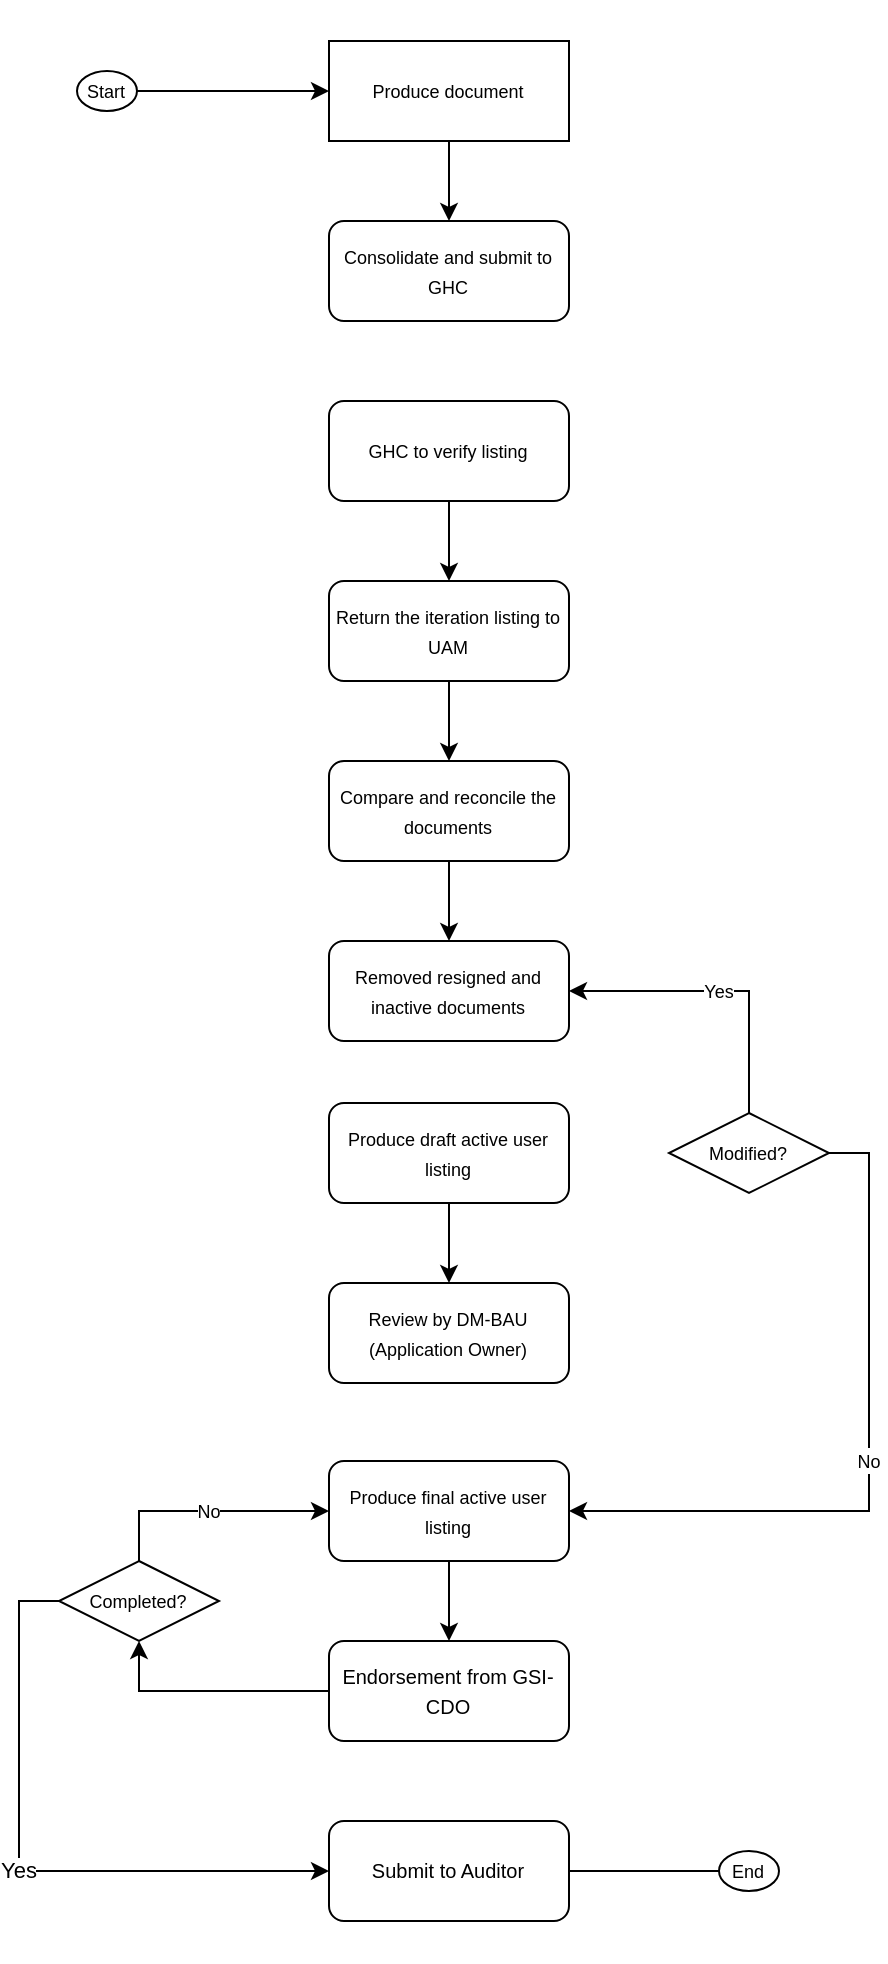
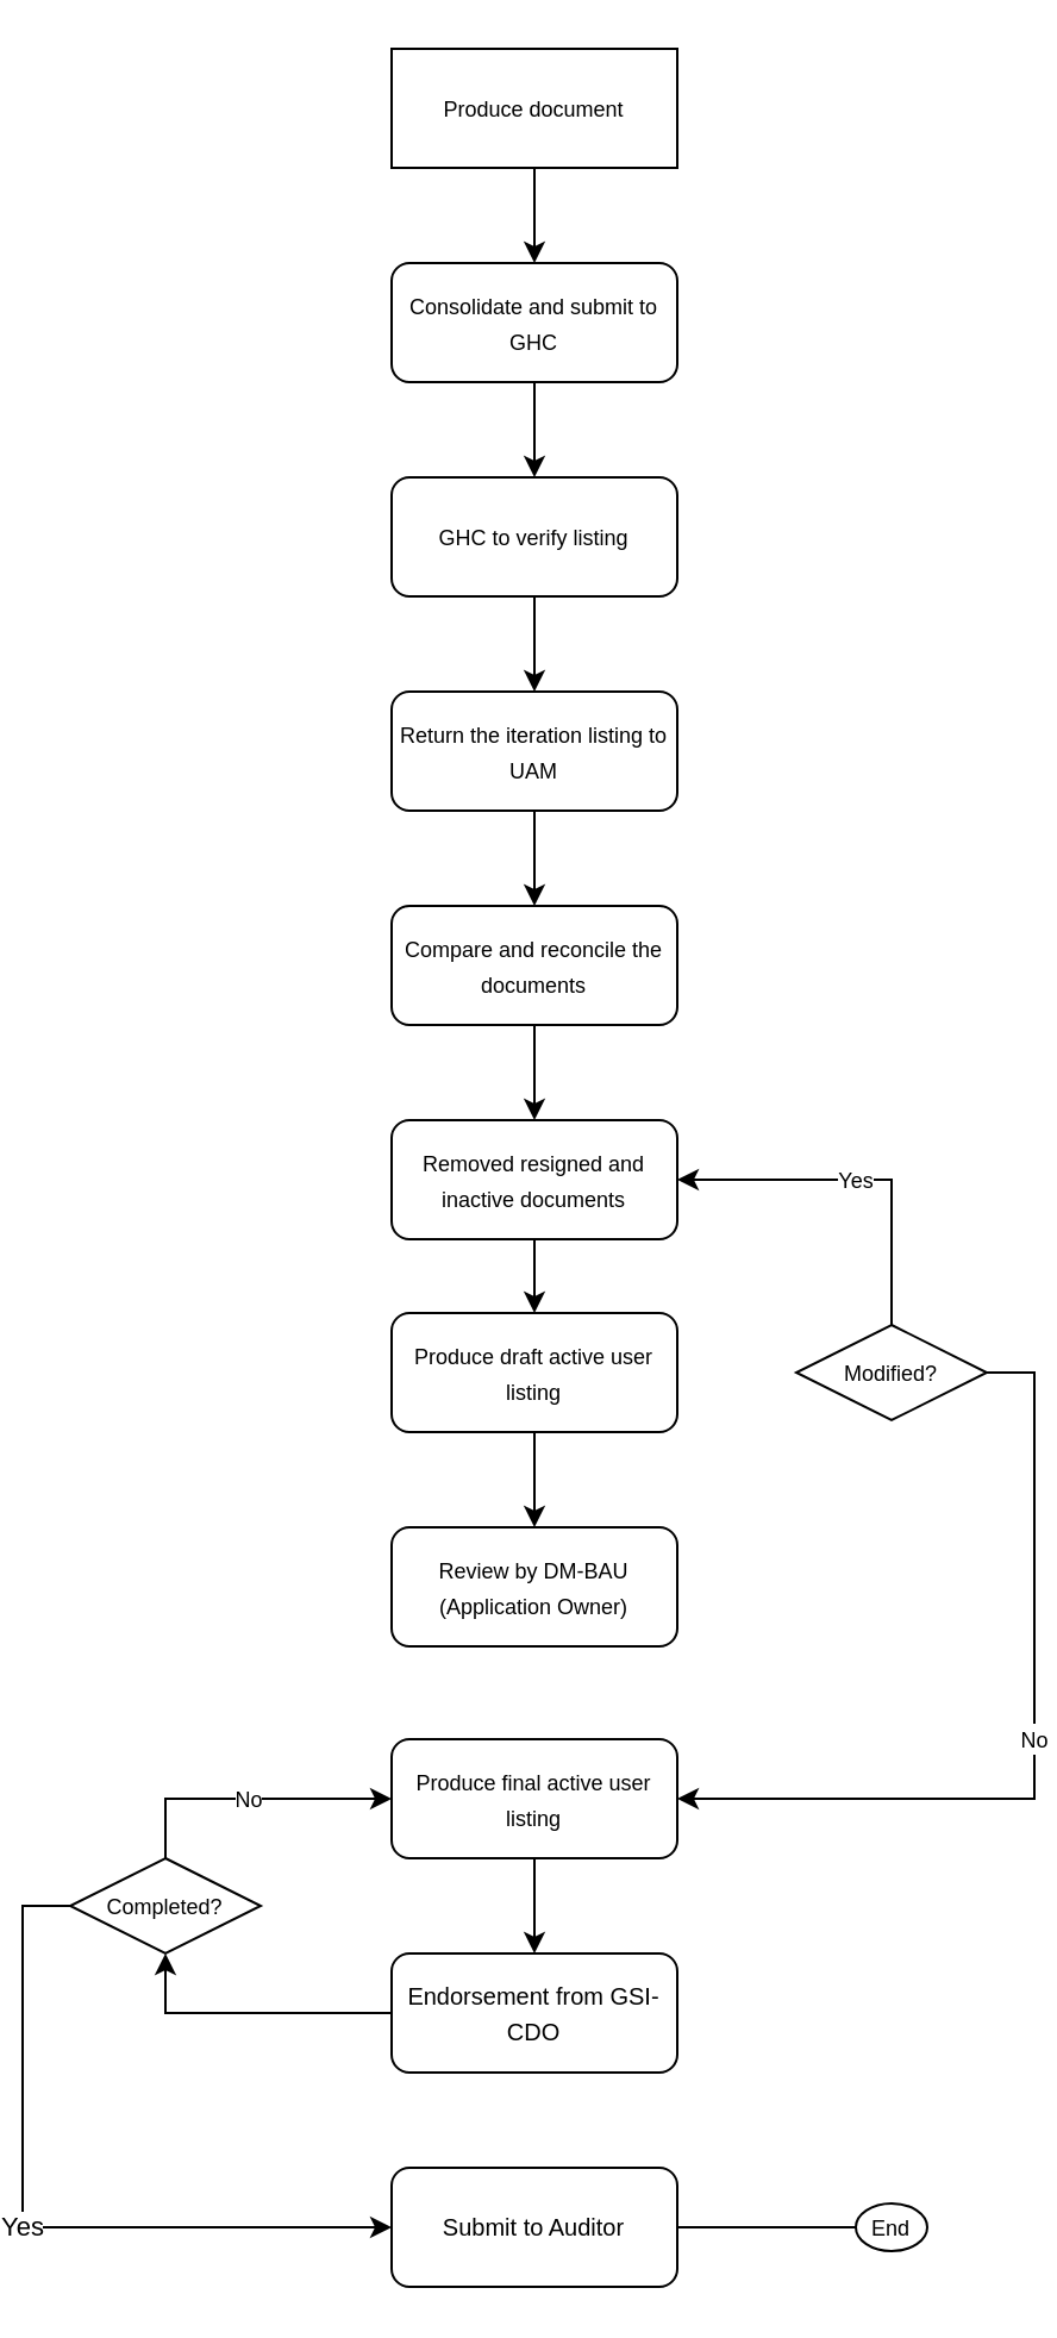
  <mxCell id="0" />
  <mxCell id="1" parent="0" />
  <mxCell id="2" style="edgeStyle=orthogonalEdgeStyle;rounded=0;orthogonalLoop=1;jettySize=auto;html=1;entryX=0.5;entryY=0;entryDx=0;entryDy=0;" edge="1" parent="1" source="3" target="5"><mxGeometry relative="1" as="geometry" /></mxCell>
  <mxCell id="3" value="&lt;font style=&quot;font-size: 9px;&quot;&gt;Produce document&lt;/font&gt;" style="whiteSpace=wrap;html=1;fontSize=12;glass=0;strokeWidth=1;shadow=0;rounded=0;" parent="1" vertex="1"><mxGeometry x="155" y="20" width="120" height="50" as="geometry" /></mxCell>
+ <mxCell id="4" style="edgeStyle=orthogonalEdgeStyle;rounded=0;orthogonalLoop=1;jettySize=auto;html=1;" edge="1" parent="1" source="5" target="7"><mxGeometry relative="1" as="geometry" /></mxCell>
  <mxCell id="5" value="&lt;font style=&quot;font-size: 9px;&quot;&gt;Consolidate and submit to GHC&lt;/font&gt;" style="rounded=1;whiteSpace=wrap;html=1;fontSize=12;glass=0;strokeWidth=1;shadow=0;" vertex="1" parent="1"><mxGeometry x="155" y="110" width="120" height="50" as="geometry" /></mxCell>
  <mxCell id="6" style="edgeStyle=orthogonalEdgeStyle;rounded=0;orthogonalLoop=1;jettySize=auto;html=1;entryX=0.5;entryY=0;entryDx=0;entryDy=0;" edge="1" parent="1" source="7" target="9"><mxGeometry relative="1" as="geometry" /></mxCell>
  <mxCell id="7" value="&lt;font style=&quot;font-size: 9px;&quot;&gt;GHC to verify listing&lt;/font&gt;" style="rounded=1;whiteSpace=wrap;html=1;fontSize=12;glass=0;strokeWidth=1;shadow=0;" vertex="1" parent="1"><mxGeometry x="155" y="200" width="120" height="50" as="geometry" /></mxCell>
  <mxCell id="8" value="" style="edgeStyle=orthogonalEdgeStyle;rounded=0;orthogonalLoop=1;jettySize=auto;html=1;" edge="1" parent="1" source="9" target="11"><mxGeometry relative="1" as="geometry" /></mxCell>
  <mxCell id="9" value="&lt;font style=&quot;font-size: 9px;&quot;&gt;Return the iteration listing to UAM&lt;/font&gt;" style="rounded=1;whiteSpace=wrap;html=1;fontSize=12;glass=0;strokeWidth=1;shadow=0;" vertex="1" parent="1"><mxGeometry x="155" y="290" width="120" height="50" as="geometry" /></mxCell>
  <mxCell id="10" value="" style="edgeStyle=orthogonalEdgeStyle;rounded=0;orthogonalLoop=1;jettySize=auto;html=1;" edge="1" parent="1" source="11" target="13"><mxGeometry relative="1" as="geometry" /></mxCell>
  <mxCell id="11" value="&lt;font style=&quot;font-size: 9px;&quot;&gt;Compare and reconcile the documents&lt;/font&gt;" style="rounded=1;whiteSpace=wrap;html=1;fontSize=12;glass=0;strokeWidth=1;shadow=0;" vertex="1" parent="1"><mxGeometry x="155" y="380" width="120" height="50" as="geometry" /></mxCell>
+ <mxCell id="12" style="edgeStyle=orthogonalEdgeStyle;rounded=0;orthogonalLoop=1;jettySize=auto;html=1;entryX=0.5;entryY=0;entryDx=0;entryDy=0;" edge="1" parent="1" source="13" target="15"><mxGeometry relative="1" as="geometry" /></mxCell>
  <mxCell id="13" value="&lt;font style=&quot;font-size: 9px;&quot;&gt;Removed resigned and inactive documents&lt;/font&gt;" style="rounded=1;whiteSpace=wrap;html=1;fontSize=12;glass=0;strokeWidth=1;shadow=0;" vertex="1" parent="1"><mxGeometry x="155" y="470" width="120" height="50" as="geometry" /></mxCell>
  <mxCell id="14" value="" style="edgeStyle=orthogonalEdgeStyle;rounded=0;orthogonalLoop=1;jettySize=auto;html=1;" edge="1" parent="1" source="15" target="16"><mxGeometry relative="1" as="geometry" /></mxCell>
  <mxCell id="15" value="&lt;font style=&quot;font-size: 9px;&quot;&gt;Produce draft active user listing&lt;/font&gt;" style="rounded=1;whiteSpace=wrap;html=1;fontSize=12;glass=0;strokeWidth=1;shadow=0;" vertex="1" parent="1"><mxGeometry x="155" y="551" width="120" height="50" as="geometry" /></mxCell>
  <mxCell id="16" value="&lt;font style=&quot;font-size: 9px;&quot;&gt;Review by DM-BAU (Application Owner)&lt;/font&gt;" style="rounded=1;whiteSpace=wrap;html=1;fontSize=12;glass=0;strokeWidth=1;shadow=0;" vertex="1" parent="1"><mxGeometry x="155" y="641" width="120" height="50" as="geometry" /></mxCell>
  <mxCell id="17" value="&lt;font style=&quot;font-size: 9px;&quot;&gt;Yes&lt;/font&gt;" style="edgeStyle=orthogonalEdgeStyle;rounded=0;orthogonalLoop=1;jettySize=auto;html=1;entryX=1;entryY=0.5;entryDx=0;entryDy=0;exitX=0.5;exitY=0;exitDx=0;exitDy=0;" edge="1" parent="1" source="19" target="13"><mxGeometry relative="1" as="geometry"><mxPoint x="369" y="580" as="sourcePoint" /><mxPoint x="345" y="510" as="targetPoint" /></mxGeometry></mxCell>
  <mxCell id="18" value="&lt;font style=&quot;font-size: 9px;&quot;&gt;No&lt;/font&gt;" style="edgeStyle=orthogonalEdgeStyle;rounded=0;orthogonalLoop=1;jettySize=auto;html=1;entryX=1;entryY=0.5;entryDx=0;entryDy=0;exitX=1;exitY=0.5;exitDx=0;exitDy=0;" edge="1" parent="1" source="19" target="21"><mxGeometry x="-0.002" relative="1" as="geometry"><mxPoint as="offset" /></mxGeometry></mxCell>
  <mxCell id="19" value="&lt;font style=&quot;font-size: 9px;&quot;&gt;Modified?&lt;/font&gt;" style="rhombus;whiteSpace=wrap;html=1;" vertex="1" parent="1"><mxGeometry x="325" y="556" width="80" height="40" as="geometry" /></mxCell>
  <mxCell id="20" style="edgeStyle=orthogonalEdgeStyle;rounded=0;orthogonalLoop=1;jettySize=auto;html=1;entryX=0.5;entryY=0;entryDx=0;entryDy=0;" edge="1" parent="1" source="21" target="23"><mxGeometry relative="1" as="geometry" /></mxCell>
  <mxCell id="21" value="&lt;font style=&quot;font-size: 9px;&quot;&gt;Produce final active user listing&lt;/font&gt;" style="rounded=1;whiteSpace=wrap;html=1;fontSize=12;glass=0;strokeWidth=1;shadow=0;" vertex="1" parent="1"><mxGeometry x="155" y="730" width="120" height="50" as="geometry" /></mxCell>
  <mxCell id="22" style="edgeStyle=orthogonalEdgeStyle;rounded=0;orthogonalLoop=1;jettySize=auto;html=1;entryX=0.5;entryY=1;entryDx=0;entryDy=0;" edge="1" parent="1" source="23" target="26"><mxGeometry relative="1" as="geometry" /></mxCell>
  <mxCell id="23" value="&lt;font size=&quot;1&quot;&gt;Endorsement from GSI-CDO&lt;/font&gt;" style="rounded=1;whiteSpace=wrap;html=1;fontSize=12;glass=0;strokeWidth=1;shadow=0;" vertex="1" parent="1"><mxGeometry x="155" y="820" width="120" height="50" as="geometry" /></mxCell>
  <mxCell id="24" value="&lt;font style=&quot;font-size: 9px;&quot;&gt;No&lt;/font&gt;" style="edgeStyle=orthogonalEdgeStyle;rounded=0;orthogonalLoop=1;jettySize=auto;html=1;entryX=0;entryY=0.5;entryDx=0;entryDy=0;exitX=0.5;exitY=0;exitDx=0;exitDy=0;" edge="1" parent="1" source="26" target="21"><mxGeometry relative="1" as="geometry" /></mxCell>
  <mxCell id="25" value="Yes" style="edgeStyle=orthogonalEdgeStyle;rounded=0;orthogonalLoop=1;jettySize=auto;html=1;entryX=0;entryY=0.5;entryDx=0;entryDy=0;exitX=0;exitY=0.5;exitDx=0;exitDy=0;" edge="1" parent="1" source="26" target="28"><mxGeometry relative="1" as="geometry" /></mxCell>
  <mxCell id="26" value="&lt;font style=&quot;font-size: 9px;&quot;&gt;Completed?&lt;/font&gt;" style="rhombus;whiteSpace=wrap;html=1;" vertex="1" parent="1"><mxGeometry x="20" y="780" width="80" height="40" as="geometry" /></mxCell>
  <mxCell id="27" style="edgeStyle=orthogonalEdgeStyle;rounded=0;orthogonalLoop=1;jettySize=auto;html=1;entryX=0;entryY=0.5;entryDx=0;entryDy=0;endArrow=none;" edge="1" parent="1" source="28" target="31"><mxGeometry relative="1" as="geometry" /></mxCell>
  <mxCell id="28" value="&lt;font size=&quot;1&quot;&gt;Submit to Auditor&lt;/font&gt;" style="rounded=1;whiteSpace=wrap;html=1;fontSize=12;glass=0;strokeWidth=1;shadow=0;" vertex="1" parent="1"><mxGeometry x="155" y="910" width="120" height="50" as="geometry" /></mxCell>
- <mxCell id="29" style="edgeStyle=orthogonalEdgeStyle;rounded=0;orthogonalLoop=1;jettySize=auto;html=1;entryX=0;entryY=0.5;entryDx=0;entryDy=0;exitX=1;exitY=0.5;exitDx=0;exitDy=0;" edge="1" parent="1" source="30" target="3"><mxGeometry relative="1" as="geometry" /></mxCell>
- <mxCell id="30" value="&lt;font style=&quot;font-size: 9px;&quot;&gt;Start&lt;/font&gt;" style="ellipse;whiteSpace=wrap;html=1;" vertex="1" parent="1"><mxGeometry x="29" y="35" width="30" height="20" as="geometry" /></mxCell>
  <mxCell id="31" value="&lt;font style=&quot;font-size: 9px;&quot;&gt;End&lt;/font&gt;" style="ellipse;whiteSpace=wrap;html=1;" vertex="1" parent="1"><mxGeometry x="350" y="925" width="30" height="20" as="geometry" /></mxCell>
